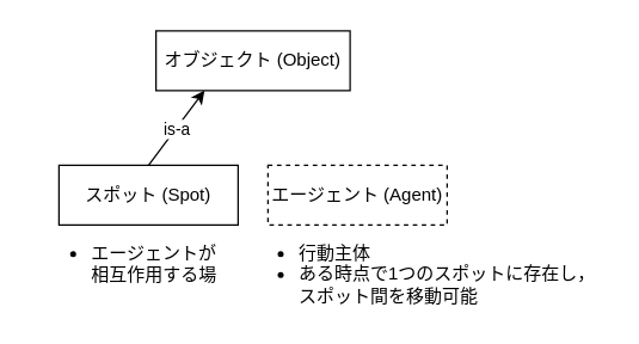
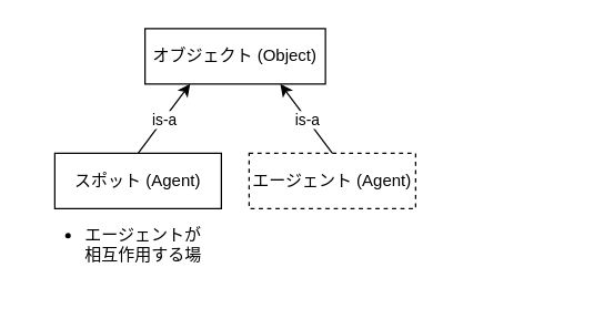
  <mxCell id="0" />
  <mxCell id="1" parent="0" />
  <mxCell id="2" value="オブジェクト (Object)" style="rounded=0;whiteSpace=wrap;html=1;fillColor=none;" parent="1" vertex="1"><mxGeometry x="104" y="20" width="130" height="40" as="geometry" /></mxCell>
  <mxCell id="3" value="エージェント (Agent)" style="rounded=0;whiteSpace=wrap;html=1;fillColor=none;dashed=1;" parent="1" vertex="1"><mxGeometry x="179" y="110" width="120" height="40" as="geometry" /></mxCell>
- <mxCell id="4" value="スポット (Spot)" style="rounded=0;whiteSpace=wrap;html=1;fillColor=none;" parent="1" vertex="1"><mxGeometry x="39" y="110" width="120" height="40" as="geometry" /></mxCell>
- <mxCell id="5" value="&lt;ul style=&quot;text-align: left&quot;&gt;&lt;li&gt;行動主体&lt;/li&gt;&lt;li&gt;ある時点で1つのスポットに存在し，スポット間を移動可能&lt;/li&gt;&lt;/ul&gt;" style="text;html=1;strokeColor=none;fillColor=none;align=center;verticalAlign=middle;whiteSpace=wrap;rounded=0;" parent="1" vertex="1"><mxGeometry x="159" y="158" width="247" height="50" as="geometry" /></mxCell>
+ <mxCell id="4" value="スポット (Agent)" style="rounded=0;whiteSpace=wrap;html=1;fillColor=none;" parent="1" vertex="1"><mxGeometry x="39" y="110" width="120" height="40" as="geometry" /></mxCell>
  <mxCell id="6" value="&lt;ul style=&quot;text-align: left&quot;&gt;&lt;li&gt;エージェントが相互作用する場&lt;/li&gt;&lt;/ul&gt;" style="text;html=1;strokeColor=none;fillColor=none;align=center;verticalAlign=middle;whiteSpace=wrap;rounded=0;" parent="1" vertex="1"><mxGeometry x="20" y="151" width="130" height="50" as="geometry" /></mxCell>
  <mxCell id="7" value="" style="endArrow=classic;html=1;entryX=0.25;entryY=1;entryDx=0;entryDy=0;" parent="1" target="2" edge="1"><mxGeometry relative="1" as="geometry"><mxPoint x="99" y="110" as="sourcePoint" /><mxPoint x="109" y="40" as="targetPoint" /></mxGeometry></mxCell>
  <mxCell id="8" value="is-a" style="edgeLabel;resizable=0;html=1;align=center;verticalAlign=middle;labelBackgroundColor=#FFFFFF;" parent="7" connectable="0" vertex="1"><mxGeometry relative="1" as="geometry" /></mxCell>
+ <mxCell id="9" value="" style="endArrow=classic;html=1;entryX=0.75;entryY=1;entryDx=0;entryDy=0;exitX=0.5;exitY=0;exitDx=0;exitDy=0;" parent="1" source="3" target="2" edge="1"><mxGeometry relative="1" as="geometry"><mxPoint x="109" y="120" as="sourcePoint" /><mxPoint x="149" y="70" as="targetPoint" /></mxGeometry></mxCell>
+ <mxCell id="10" value="is-a" style="edgeLabel;resizable=0;html=1;align=center;verticalAlign=middle;labelBackgroundColor=#FFFFFF;" parent="9" connectable="0" vertex="1"><mxGeometry relative="1" as="geometry" /></mxCell>
